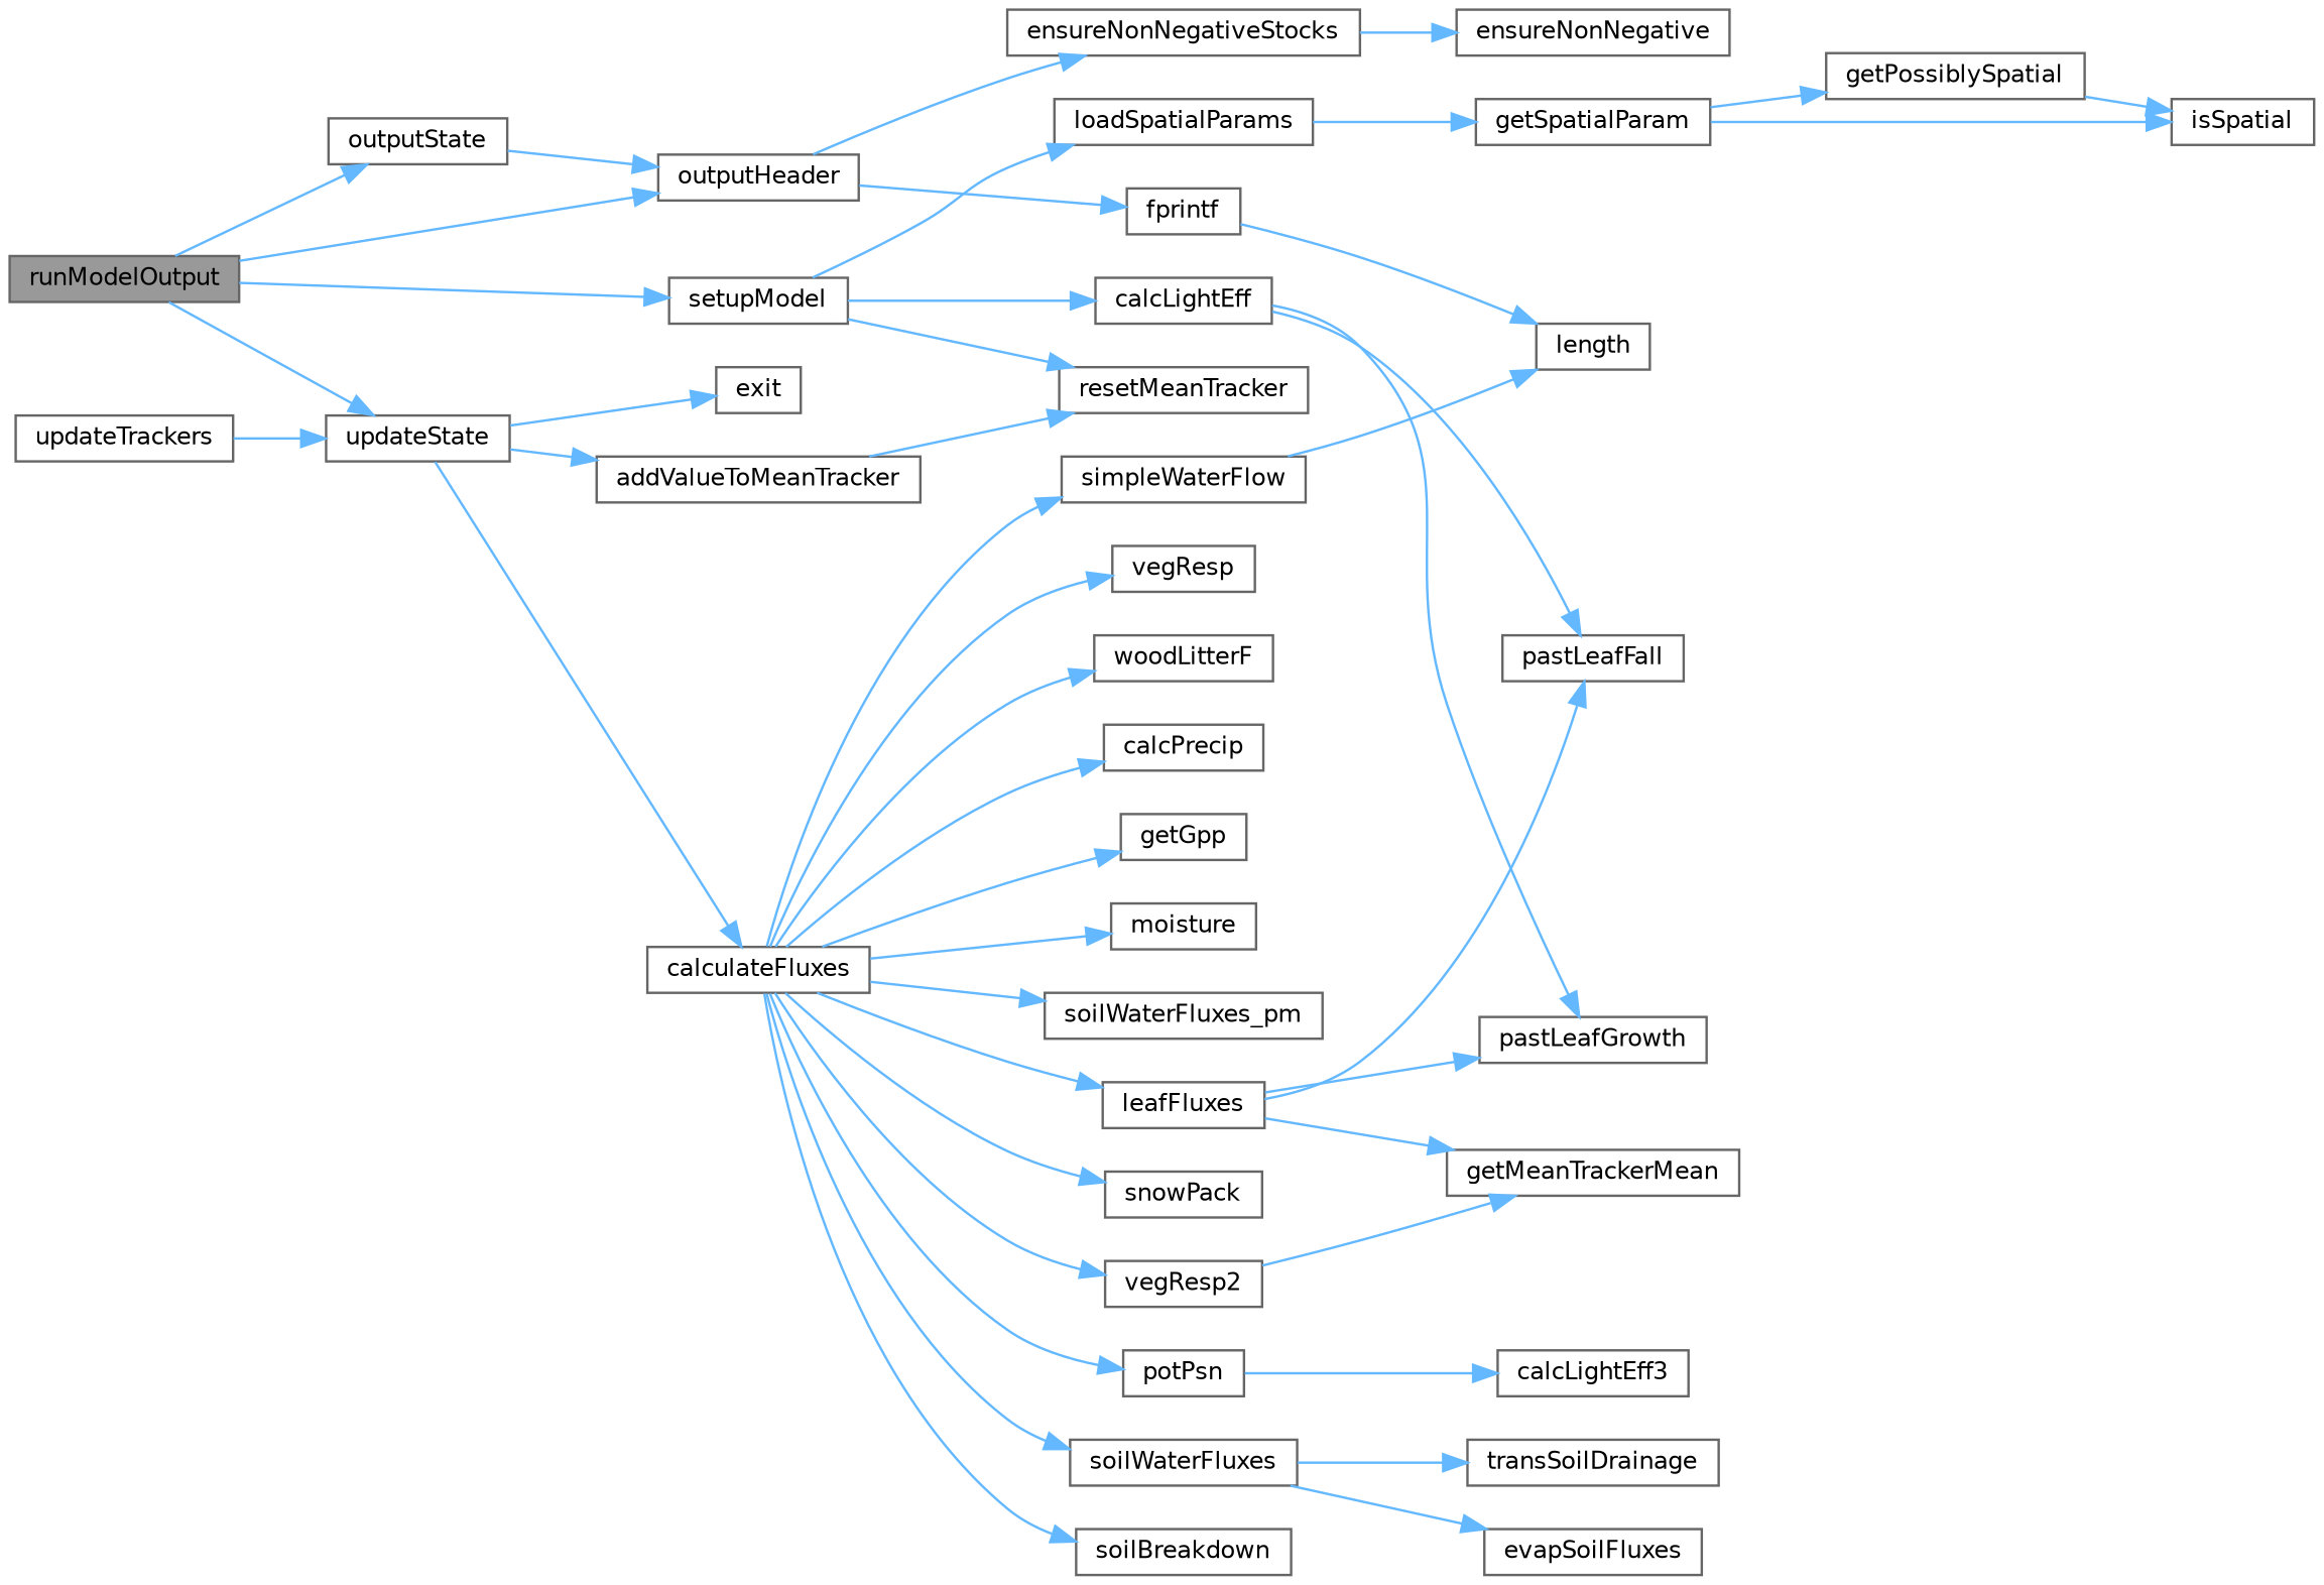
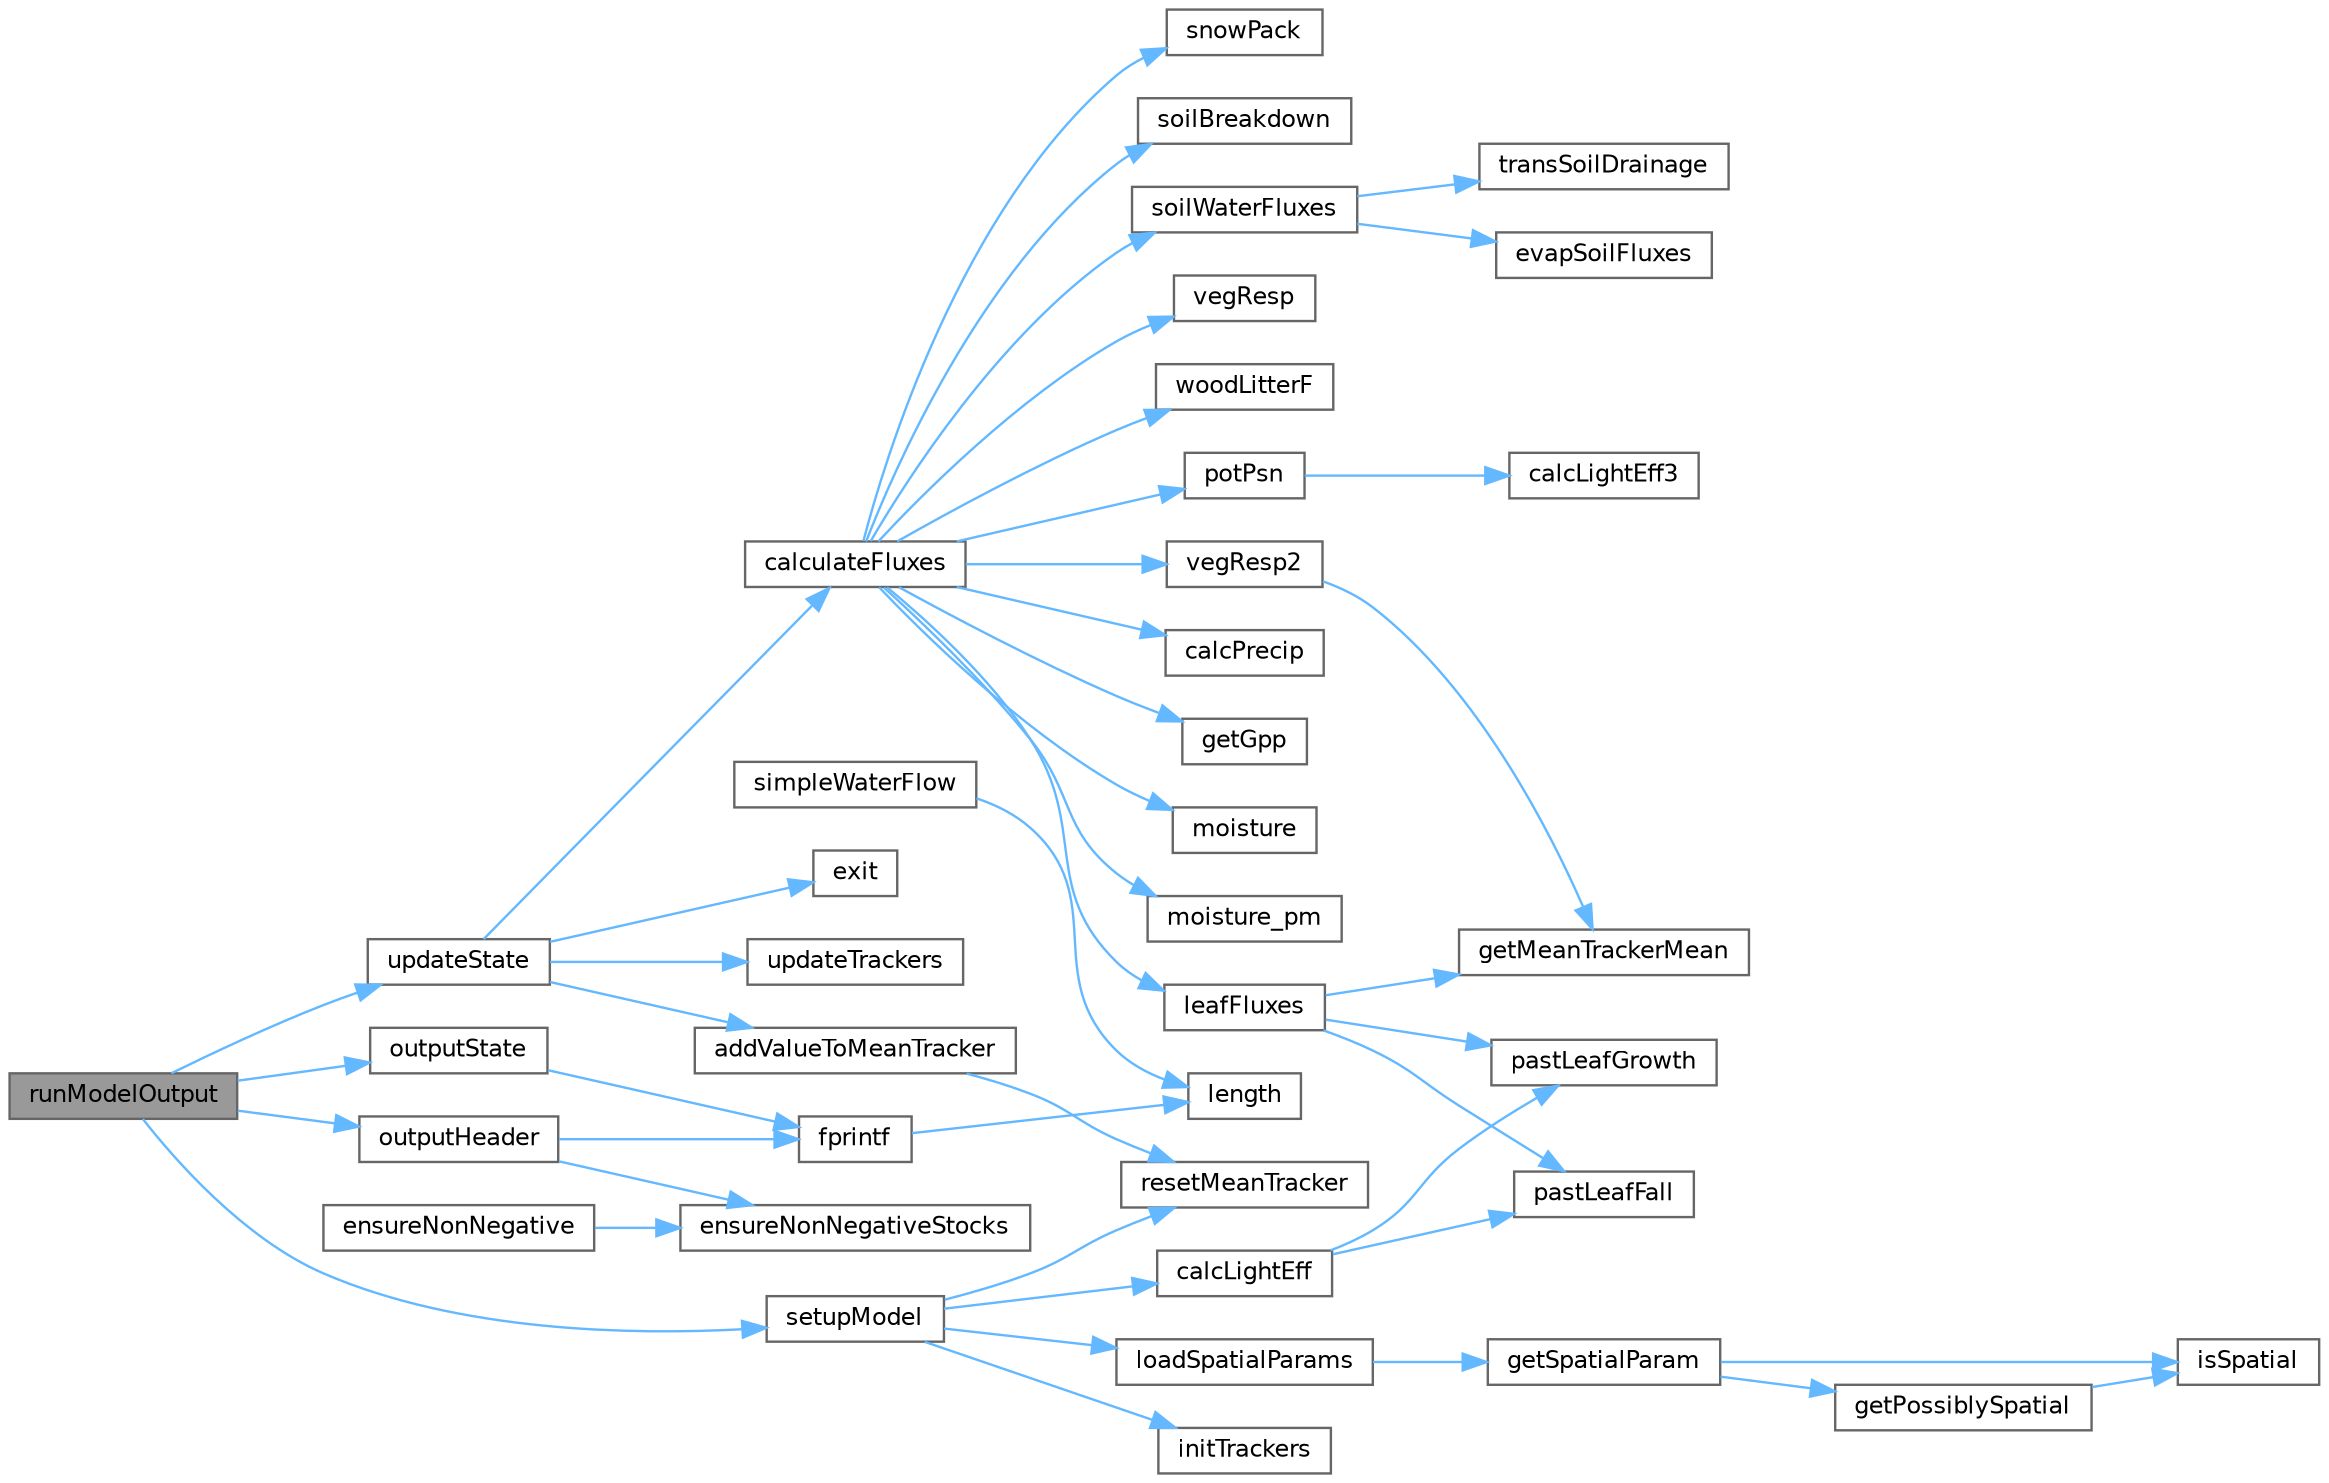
  digraph {
    rankdir=LR
    node [color=grey40 fillcolor=white fontname=Helvetica fontsize=10 shape=box style=filled]
    edge [color=steelblue1 fontname=Helvetica fontsize=10 labelfontname=Helvetica labelfontsize=10 style=solid]
    n1 [color=gray40 fillcolor=grey60 fontcolor=black height=0.2 label=runModelOutput width=0.4]
    n2 [height=0.2 label=outputHeader width=0.4]
    n3 [height=0.2 label=outputState width=0.4]
    n4 [height=0.2 label=setupModel width=0.4]
    n5 [height=0.2 label=updateState width=0.4]
    n6 [height=0.2 label=fprintf width=0.4]
    n7 [height=0.2 label=ensureNonNegativeStocks width=0.4]
    n8 [height=0.2 label=calcLightEff width=0.4]
+   n9 [height=0.2 label=initTrackers width=0.4]
    n10 [height=0.2 label=loadSpatialParams width=0.4]
    n11 [height=0.2 label=resetMeanTracker width=0.4]
    n12 [height=0.2 label=addValueToMeanTracker width=0.4]
    n13 [height=0.2 label=calculateFluxes width=0.4]
    n14 [height=0.2 label=exit width=0.4]
    n15 [height=0.2 label=updateTrackers width=0.4]
    n16 [height=0.2 label=length width=0.4]
    n17 [height=0.2 label=pastLeafFall width=0.4]
    n18 [height=0.2 label=pastLeafGrowth width=0.4]
    n19 [height=0.2 label=getSpatialParam width=0.4]
    n20 [height=0.2 label=getPossiblySpatial width=0.4]
    n21 [height=0.2 label=isSpatial width=0.4]
    n22 [height=0.2 label=calcPrecip width=0.4]
    n23 [height=0.2 label=getGpp width=0.4]
    n24 [height=0.2 label=leafFluxes width=0.4]
    n25 [height=0.2 label=moisture width=0.4]
-   n26 [height=0.2 label=soilWaterFluxes_pm width=0.4]
+   n26 [height=0.2 label=moisture_pm width=0.4]
    n27 [height=0.2 label=potPsn width=0.4]
    n28 [height=0.2 label=simpleWaterFlow width=0.4]
    n29 [height=0.2 label=snowPack width=0.4]
    n30 [height=0.2 label=soilBreakdown width=0.4]
    n31 [height=0.2 label=soilWaterFluxes width=0.4]
    n32 [height=0.2 label=vegResp width=0.4]
    n33 [height=0.2 label=vegResp2 width=0.4]
    n34 [height=0.2 label=woodLitterF width=0.4]
    n35 [height=0.2 label=ensureNonNegative width=0.4]
    n36 [height=0.2 label=getMeanTrackerMean width=0.4]
    n37 [height=0.2 label=calcLightEff3 width=0.4]
    n38 [height=0.2 label=evapSoilFluxes width=0.4]
    n39 [height=0.2 label=transSoilDrainage width=0.4]
    n1 -> n2
    n1 -> n3
    n1 -> n4
    n1 -> n5
    n2 -> n6
    n2 -> n7
-   n3 -> n2
+   n3 -> n6
    n4 -> n8
+   n4 -> n9
    n4 -> n10
    n4 -> n11
    n5 -> n12
    n5 -> n13
    n5 -> n14
-   n15 -> n5
+   n5 -> n15
    n6 -> n16
-   n7 -> n35
+   n35 -> n7
    n8 -> n17
    n8 -> n18
    n10 -> n19
    n12 -> n11
    n13 -> n22
    n13 -> n23
    n13 -> n24
    n13 -> n25
    n13 -> n26
    n13 -> n27
-   n13 -> n28
    n13 -> n29
    n13 -> n30
    n13 -> n31
    n13 -> n32
    n13 -> n33
    n13 -> n34
    n19 -> n20
    n19 -> n21
    n20 -> n21
    n24 -> n17
    n24 -> n18
    n24 -> n36
    n27 -> n37
    n28 -> n16
    n31 -> n38
    n31 -> n39
    n33 -> n36
  }
